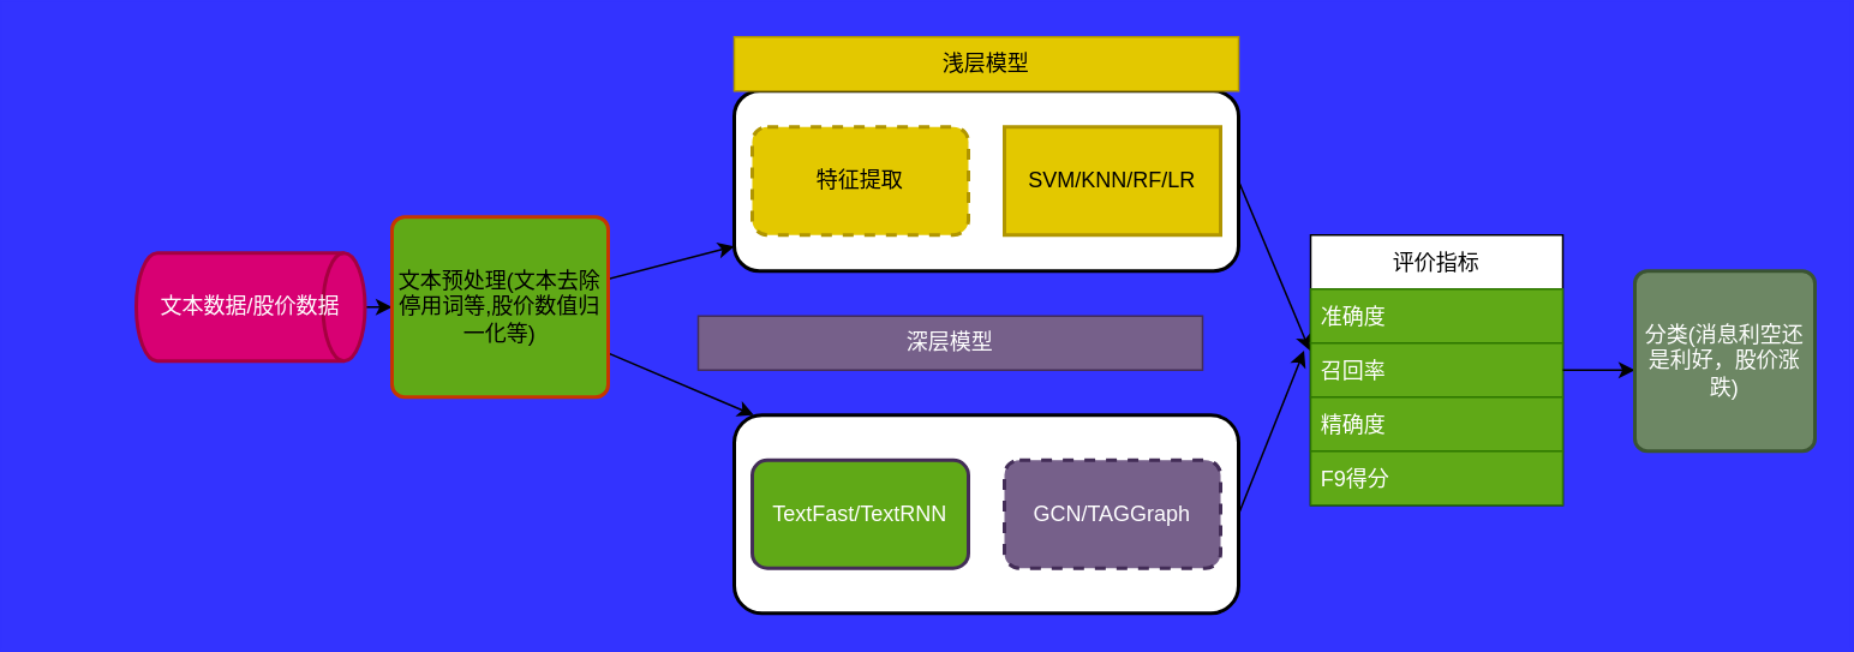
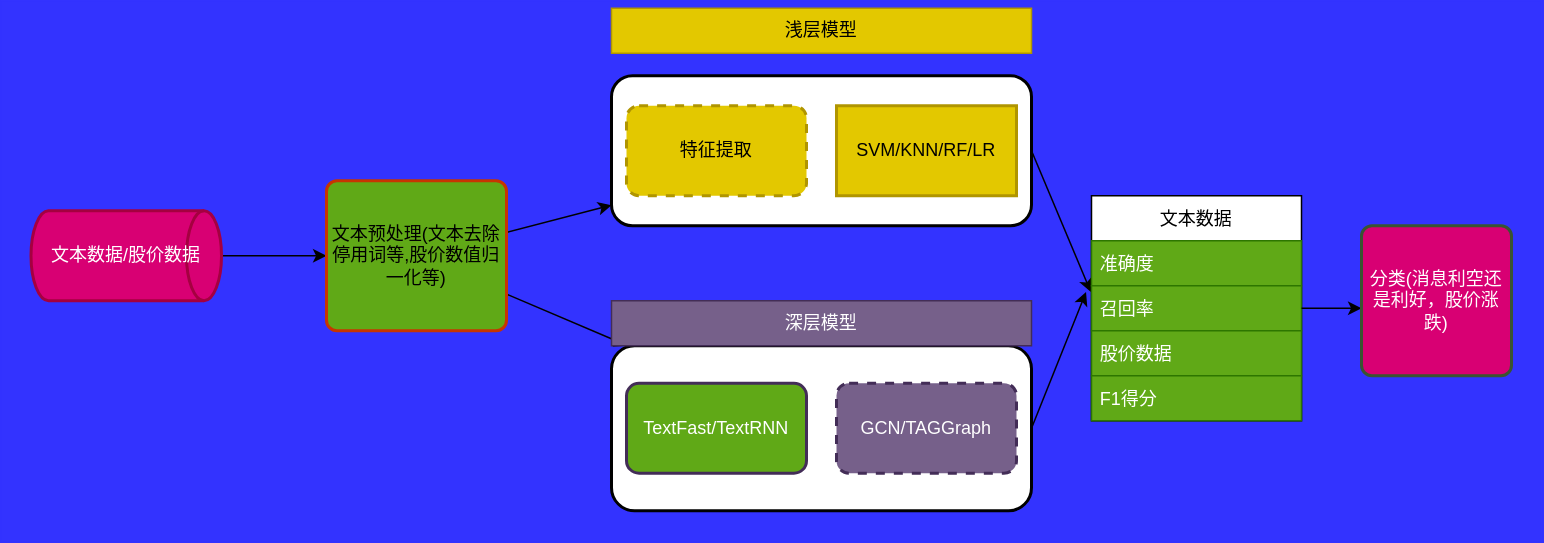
  <mxCell id="0" />
  <mxCell id="1" parent="0" />
  <mxCell id="2" style="edgeStyle=none;html=1;" parent="1" source="3" edge="1"><mxGeometry relative="1" as="geometry"><mxPoint x="217" y="170" as="targetPoint" /></mxGeometry></mxCell>
- <mxCell id="3" value="文本数据/股价数据" style="strokeWidth=2;html=1;shape=mxgraph.flowchart.direct_data;whiteSpace=wrap;fillColor=#d80073;fontColor=#ffffff;strokeColor=#A50040;" parent="1" vertex="1"><mxGeometry x="75" y="140" width="127" height="60" as="geometry" /></mxCell>
+ <mxCell id="3" value="文本数据/股价数据" style="strokeWidth=2;html=1;shape=mxgraph.flowchart.direct_data;whiteSpace=wrap;fillColor=#d80073;fontColor=#ffffff;strokeColor=#A50040;" parent="1" vertex="1"><mxGeometry x="20" y="140" width="127" height="60" as="geometry" /></mxCell>
  <mxCell id="4" value="" style="edgeStyle=none;html=1;" parent="1" source="6" target="8" edge="1"><mxGeometry relative="1" as="geometry" /></mxCell>
  <mxCell id="5" value="" style="edgeStyle=none;html=1;" parent="1" source="6" target="10" edge="1"><mxGeometry relative="1" as="geometry" /></mxCell>
  <mxCell id="6" value="文本预处理(文本去除停用词等,股价数值归一化等)" style="rounded=1;whiteSpace=wrap;html=1;absoluteArcSize=1;arcSize=14;strokeWidth=2;fillColor=#60a917;fontColor=#000000;strokeColor=#C73500;" parent="1" vertex="1"><mxGeometry x="217" y="120" width="120" height="100" as="geometry" /></mxCell>
  <mxCell id="7" style="edgeStyle=none;html=1;exitX=1;exitY=0.5;exitDx=0;exitDy=0;entryX=-0.003;entryY=1.14;entryDx=0;entryDy=0;entryPerimeter=0;" parent="1" source="8" target="18" edge="1"><mxGeometry relative="1" as="geometry" /></mxCell>
  <mxCell id="8" value="" style="whiteSpace=wrap;html=1;rounded=1;arcSize=14;strokeWidth=2;" parent="1" vertex="1"><mxGeometry x="407" y="50" width="280" height="100" as="geometry" /></mxCell>
  <mxCell id="9" style="edgeStyle=none;html=1;exitX=1;exitY=0.5;exitDx=0;exitDy=0;entryX=-0.026;entryY=0.14;entryDx=0;entryDy=0;entryPerimeter=0;" parent="1" source="10" target="19" edge="1"><mxGeometry relative="1" as="geometry" /></mxCell>
  <mxCell id="10" value="" style="whiteSpace=wrap;html=1;rounded=1;arcSize=14;strokeWidth=2;" parent="1" vertex="1"><mxGeometry x="407" y="230" width="280" height="110" as="geometry" /></mxCell>
  <mxCell id="11" value="特征提取" style="whiteSpace=wrap;html=1;rounded=1;arcSize=14;strokeWidth=2;fillColor=#e3c800;fontColor=#000000;strokeColor=#B09500;dashed=1;" parent="1" vertex="1"><mxGeometry x="417" y="70" width="120" height="60" as="geometry" /></mxCell>
  <mxCell id="12" value="SVM/KNN/RF/LR" style="whiteSpace=wrap;html=1;arcSize=14;strokeWidth=2;fillColor=#e3c800;fontColor=#000000;strokeColor=#B09500;rounded=0;" parent="1" vertex="1"><mxGeometry x="557" y="70" width="120" height="60" as="geometry" /></mxCell>
- <mxCell id="13" value="浅层模型" style="text;html=1;strokeColor=#B09500;fillColor=#e3c800;align=center;verticalAlign=middle;whiteSpace=wrap;rounded=0;fontColor=#000000;" parent="1" vertex="1"><mxGeometry x="407" y="20" width="280" height="30" as="geometry" /></mxCell>
- <mxCell id="14" value="深层模型" style="text;html=1;strokeColor=#432D57;fillColor=#76608a;align=center;verticalAlign=middle;whiteSpace=wrap;rounded=0;fontColor=#ffffff;" parent="1" vertex="1"><mxGeometry x="387" y="175" width="280" height="30" as="geometry" /></mxCell>
+ <mxCell id="13" value="浅层模型" style="text;html=1;strokeColor=#B09500;fillColor=#e3c800;align=center;verticalAlign=middle;whiteSpace=wrap;rounded=0;fontColor=#000000;" parent="1" vertex="1"><mxGeometry x="407" y="5" width="280" height="30" as="geometry" /></mxCell>
+ <mxCell id="14" value="深层模型" style="text;html=1;strokeColor=#432D57;fillColor=#76608a;align=center;verticalAlign=middle;whiteSpace=wrap;rounded=0;fontColor=#ffffff;" parent="1" vertex="1"><mxGeometry x="407" y="200" width="280" height="30" as="geometry" /></mxCell>
  <mxCell id="15" value="TextFast/TextRNN" style="whiteSpace=wrap;html=1;rounded=1;arcSize=14;strokeWidth=2;fillColor=#60a917;fontColor=#ffffff;strokeColor=#432D57;" parent="1" vertex="1"><mxGeometry x="417" y="255" width="120" height="60" as="geometry" /></mxCell>
  <mxCell id="16" value="GCN/TAGGraph" style="whiteSpace=wrap;html=1;rounded=1;arcSize=14;strokeWidth=2;fillColor=#76608a;fontColor=#ffffff;strokeColor=#432D57;dashed=1;" parent="1" vertex="1"><mxGeometry x="557" y="255" width="120" height="60" as="geometry" /></mxCell>
- <mxCell id="17" value="评价指标" style="swimlane;fontStyle=0;childLayout=stackLayout;horizontal=1;startSize=30;horizontalStack=0;resizeParent=1;resizeParentMax=0;resizeLast=0;collapsible=1;marginBottom=0;" parent="1" vertex="1"><mxGeometry x="727" y="130" width="140" height="150" as="geometry" /></mxCell>
+ <mxCell id="17" value="文本数据" style="swimlane;fontStyle=0;childLayout=stackLayout;horizontal=1;startSize=30;horizontalStack=0;resizeParent=1;resizeParentMax=0;resizeLast=0;collapsible=1;marginBottom=0;" parent="1" vertex="1"><mxGeometry x="727" y="130" width="140" height="150" as="geometry" /></mxCell>
  <mxCell id="18" value="准确度" style="text;strokeColor=#2D7600;fillColor=#60a917;align=left;verticalAlign=middle;spacingLeft=4;spacingRight=4;overflow=hidden;points=[[0,0.5],[1,0.5]];portConstraint=eastwest;rotatable=0;fontColor=#ffffff;" parent="17" vertex="1"><mxGeometry y="30" width="140" height="30" as="geometry" /></mxCell>
  <mxCell id="19" value="召回率" style="text;strokeColor=#2D7600;fillColor=#60a917;align=left;verticalAlign=middle;spacingLeft=4;spacingRight=4;overflow=hidden;points=[[0,0.5],[1,0.5]];portConstraint=eastwest;rotatable=0;fontColor=#ffffff;" parent="17" vertex="1"><mxGeometry y="60" width="140" height="30" as="geometry" /></mxCell>
- <mxCell id="20" value="精确度" style="text;strokeColor=#2D7600;fillColor=#60a917;align=left;verticalAlign=middle;spacingLeft=4;spacingRight=4;overflow=hidden;points=[[0,0.5],[1,0.5]];portConstraint=eastwest;rotatable=0;fontColor=#ffffff;" parent="17" vertex="1"><mxGeometry y="90" width="140" height="30" as="geometry" /></mxCell>
- <mxCell id="21" value="F9得分" style="text;strokeColor=#2D7600;fillColor=#60a917;align=left;verticalAlign=middle;spacingLeft=4;spacingRight=4;overflow=hidden;points=[[0,0.5],[1,0.5]];portConstraint=eastwest;rotatable=0;fontColor=#ffffff;" parent="17" vertex="1"><mxGeometry y="120" width="140" height="30" as="geometry" /></mxCell>
+ <mxCell id="20" value="股价数据" style="text;strokeColor=#2D7600;fillColor=#60a917;align=left;verticalAlign=middle;spacingLeft=4;spacingRight=4;overflow=hidden;points=[[0,0.5],[1,0.5]];portConstraint=eastwest;rotatable=0;fontColor=#ffffff;" parent="17" vertex="1"><mxGeometry y="90" width="140" height="30" as="geometry" /></mxCell>
+ <mxCell id="21" value="F1得分" style="text;strokeColor=#2D7600;fillColor=#60a917;align=left;verticalAlign=middle;spacingLeft=4;spacingRight=4;overflow=hidden;points=[[0,0.5],[1,0.5]];portConstraint=eastwest;rotatable=0;fontColor=#ffffff;" parent="17" vertex="1"><mxGeometry y="120" width="140" height="30" as="geometry" /></mxCell>
  <mxCell id="22" style="edgeStyle=none;html=1;" parent="1" source="19" edge="1"><mxGeometry relative="1" as="geometry"><mxPoint x="907" y="205" as="targetPoint" /></mxGeometry></mxCell>
- <mxCell id="23" value="分类(消息利空还是利好，股价涨跌)" style="rounded=1;whiteSpace=wrap;html=1;absoluteArcSize=1;arcSize=14;strokeWidth=2;fillColor=#6d8764;fontColor=#ffffff;strokeColor=#3A5431;" parent="1" vertex="1"><mxGeometry x="907" y="150" width="100" height="100" as="geometry" /></mxCell>
+ <mxCell id="23" value="分类(消息利空还是利好，股价涨跌)" style="rounded=1;whiteSpace=wrap;html=1;absoluteArcSize=1;arcSize=14;strokeWidth=2;fillColor=#d80073;fontColor=#ffffff;strokeColor=#3A5431;" parent="1" vertex="1"><mxGeometry x="907" y="150" width="100" height="100" as="geometry" /></mxCell>
